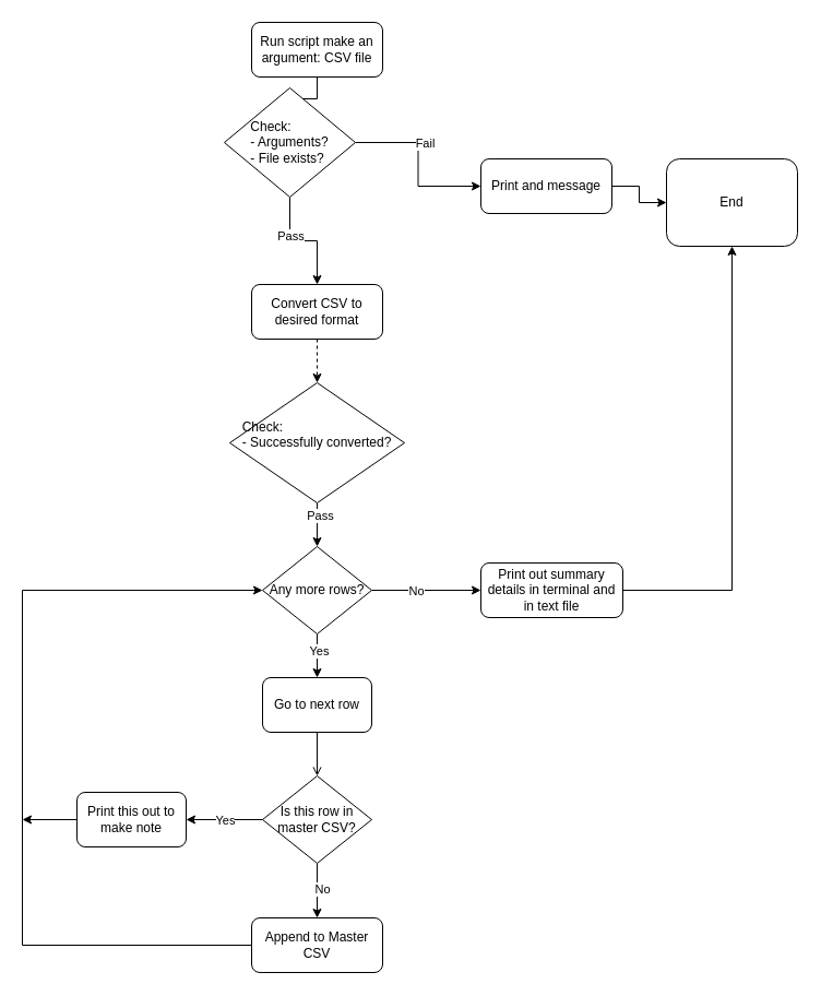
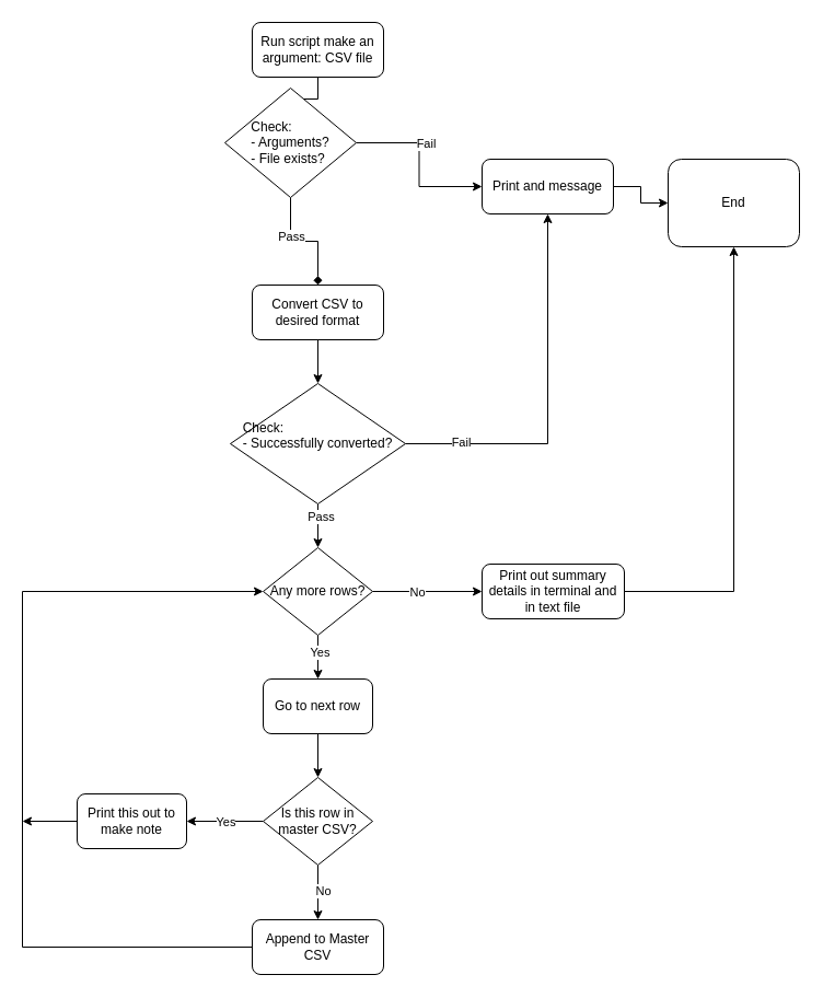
  <mxCell id="0" />
  <mxCell id="1" parent="0" />
  <mxCell id="2" value="" style="rounded=0;html=1;jettySize=auto;orthogonalLoop=1;fontSize=11;endArrow=block;endFill=0;endSize=8;strokeWidth=1;shadow=0;labelBackgroundColor=none;edgeStyle=orthogonalEdgeStyle;entryX=0.5;entryY=0;entryDx=0;entryDy=0;" parent="1" source="3" target="12" edge="1"><mxGeometry relative="1" as="geometry"><mxPoint x="290" y="130" as="targetPoint" /></mxGeometry></mxCell>
  <mxCell id="3" value="Run script make an argument: CSV file" style="rounded=1;whiteSpace=wrap;html=1;fontSize=12;glass=0;strokeWidth=1;shadow=0;" parent="1" vertex="1"><mxGeometry x="230" y="20" width="120" height="50" as="geometry" /></mxCell>
- <mxCell id="4" style="edgeStyle=orthogonalEdgeStyle;rounded=0;orthogonalLoop=1;jettySize=auto;html=1;entryX=0.5;entryY=0;entryDx=0;entryDy=0;dashed=1;" edge="1" parent="1" source="5" target="19"><mxGeometry relative="1" as="geometry" /></mxCell>
+ <mxCell id="4" style="edgeStyle=orthogonalEdgeStyle;rounded=0;orthogonalLoop=1;jettySize=auto;html=1;entryX=0.5;entryY=0;entryDx=0;entryDy=0;" edge="1" parent="1" source="5" target="19"><mxGeometry relative="1" as="geometry" /></mxCell>
  <mxCell id="5" value="Convert CSV to desired format" style="rounded=1;whiteSpace=wrap;html=1;fontSize=12;glass=0;strokeWidth=1;shadow=0;" vertex="1" parent="1"><mxGeometry x="230" y="260" width="120" height="50" as="geometry" /></mxCell>
- <mxCell id="6" style="edgeStyle=orthogonalEdgeStyle;rounded=0;orthogonalLoop=1;jettySize=auto;html=1;entryX=0.5;entryY=0;entryDx=0;entryDy=0;endArrow=open;" edge="1" parent="1" source="7" target="23"><mxGeometry relative="1" as="geometry" /></mxCell>
+ <mxCell id="6" style="edgeStyle=orthogonalEdgeStyle;rounded=0;orthogonalLoop=1;jettySize=auto;html=1;entryX=0.5;entryY=0;entryDx=0;entryDy=0;" edge="1" parent="1" source="7" target="23"><mxGeometry relative="1" as="geometry" /></mxCell>
  <mxCell id="7" value="Go to next row" style="rounded=1;whiteSpace=wrap;html=1;fontSize=12;glass=0;strokeWidth=1;shadow=0;" vertex="1" parent="1"><mxGeometry x="240" y="620" width="100" height="50" as="geometry" /></mxCell>
  <mxCell id="8" style="edgeStyle=orthogonalEdgeStyle;rounded=0;orthogonalLoop=1;jettySize=auto;html=1;entryX=0;entryY=0.5;entryDx=0;entryDy=0;" edge="1" parent="1" source="12" target="14"><mxGeometry relative="1" as="geometry" /></mxCell>
  <mxCell id="9" value="Fail" style="edgeLabel;html=1;align=center;verticalAlign=middle;resizable=0;points=[];" vertex="1" connectable="0" parent="8"><mxGeometry x="-0.302" y="3" relative="1" as="geometry"><mxPoint x="9" y="3" as="offset" /></mxGeometry></mxCell>
- <mxCell id="10" style="edgeStyle=orthogonalEdgeStyle;rounded=0;orthogonalLoop=1;jettySize=auto;html=1;" edge="1" parent="1" source="12" target="5"><mxGeometry relative="1" as="geometry" /></mxCell>
+ <mxCell id="10" style="edgeStyle=orthogonalEdgeStyle;rounded=0;orthogonalLoop=1;jettySize=auto;html=1;endArrow=diamond;" edge="1" parent="1" source="12" target="5"><mxGeometry relative="1" as="geometry" /></mxCell>
  <mxCell id="11" value="Pass" style="edgeLabel;html=1;align=center;verticalAlign=middle;resizable=0;points=[];" vertex="1" connectable="0" parent="10"><mxGeometry x="-0.339" relative="1" as="geometry"><mxPoint as="offset" /></mxGeometry></mxCell>
  <mxCell id="12" value="&lt;div style=&quot;text-align: left;&quot;&gt;&lt;span style=&quot;background-color: initial;&quot;&gt;Check:&lt;/span&gt;&lt;/div&gt;&lt;div style=&quot;text-align: left;&quot;&gt;&lt;span style=&quot;background-color: initial;&quot;&gt;- Arguments?&lt;/span&gt;&lt;/div&gt;&lt;div style=&quot;text-align: left;&quot;&gt;&lt;span style=&quot;background-color: initial;&quot;&gt;- File exists?&lt;/span&gt;&lt;/div&gt;" style="rhombus;whiteSpace=wrap;html=1;" vertex="1" parent="1"><mxGeometry x="205" y="80" width="120" height="100" as="geometry" /></mxCell>
  <mxCell id="13" style="edgeStyle=orthogonalEdgeStyle;rounded=0;orthogonalLoop=1;jettySize=auto;html=1;entryX=0;entryY=0.5;entryDx=0;entryDy=0;" edge="1" parent="1" source="14" target="35"><mxGeometry relative="1" as="geometry" /></mxCell>
  <mxCell id="14" value="Print and message" style="rounded=1;whiteSpace=wrap;html=1;fontSize=12;glass=0;strokeWidth=1;shadow=0;" vertex="1" parent="1"><mxGeometry x="440" y="145" width="120" height="50" as="geometry" /></mxCell>
+ <mxCell id="15" style="edgeStyle=orthogonalEdgeStyle;rounded=0;orthogonalLoop=1;jettySize=auto;html=1;entryX=0.5;entryY=1;entryDx=0;entryDy=0;" edge="1" parent="1" source="19" target="14"><mxGeometry relative="1" as="geometry" /></mxCell>
+ <mxCell id="16" value="Fail" style="edgeLabel;html=1;align=center;verticalAlign=middle;resizable=0;points=[];" vertex="1" connectable="0" parent="15"><mxGeometry x="-0.708" y="2" relative="1" as="geometry"><mxPoint as="offset" /></mxGeometry></mxCell>
  <mxCell id="17" style="edgeStyle=orthogonalEdgeStyle;rounded=0;orthogonalLoop=1;jettySize=auto;html=1;entryX=0.5;entryY=0;entryDx=0;entryDy=0;" edge="1" parent="1" source="19" target="30"><mxGeometry relative="1" as="geometry" /></mxCell>
  <mxCell id="18" value="Pass" style="edgeLabel;html=1;align=center;verticalAlign=middle;resizable=0;points=[];" vertex="1" connectable="0" parent="17"><mxGeometry x="-0.433" y="2" relative="1" as="geometry"><mxPoint as="offset" /></mxGeometry></mxCell>
  <mxCell id="19" value="&lt;div style=&quot;text-align: left;&quot;&gt;Check:&lt;/div&gt;&lt;div style=&quot;text-align: left;&quot;&gt;- Successfully converted?&lt;/div&gt;&lt;div style=&quot;text-align: left;&quot;&gt;&lt;br&gt;&lt;/div&gt;" style="rhombus;whiteSpace=wrap;html=1;" vertex="1" parent="1"><mxGeometry x="210" y="350" width="160" height="110" as="geometry" /></mxCell>
  <mxCell id="20" style="edgeStyle=orthogonalEdgeStyle;rounded=0;orthogonalLoop=1;jettySize=auto;html=1;entryX=0.5;entryY=0;entryDx=0;entryDy=0;" edge="1" parent="1" source="23" target="25"><mxGeometry relative="1" as="geometry" /></mxCell>
  <mxCell id="21" value="No" style="edgeLabel;html=1;align=center;verticalAlign=middle;resizable=0;points=[];" vertex="1" connectable="0" parent="20"><mxGeometry x="-0.099" y="4" relative="1" as="geometry"><mxPoint as="offset" /></mxGeometry></mxCell>
  <mxCell id="22" value="Yes" style="edgeStyle=orthogonalEdgeStyle;rounded=0;orthogonalLoop=1;jettySize=auto;html=1;" edge="1" parent="1" source="23"><mxGeometry relative="1" as="geometry"><mxPoint x="170" y="750" as="targetPoint" /></mxGeometry></mxCell>
  <mxCell id="23" value="Is this row in master CSV?" style="rhombus;whiteSpace=wrap;html=1;" vertex="1" parent="1"><mxGeometry x="240" y="710" width="100" height="80" as="geometry" /></mxCell>
  <mxCell id="24" style="edgeStyle=orthogonalEdgeStyle;rounded=0;orthogonalLoop=1;jettySize=auto;html=1;entryX=0;entryY=0.5;entryDx=0;entryDy=0;" edge="1" parent="1" source="25" target="30"><mxGeometry relative="1" as="geometry"><Array as="points"><mxPoint x="20" y="865" /><mxPoint x="20" y="540" /></Array></mxGeometry></mxCell>
  <mxCell id="25" value="Append to Master CSV" style="rounded=1;whiteSpace=wrap;html=1;fontSize=12;glass=0;strokeWidth=1;shadow=0;" vertex="1" parent="1"><mxGeometry x="230" y="840" width="120" height="50" as="geometry" /></mxCell>
  <mxCell id="26" style="edgeStyle=orthogonalEdgeStyle;rounded=0;orthogonalLoop=1;jettySize=auto;html=1;entryX=0.5;entryY=0;entryDx=0;entryDy=0;" edge="1" parent="1" source="30" target="7"><mxGeometry relative="1" as="geometry" /></mxCell>
  <mxCell id="27" value="Yes" style="edgeLabel;html=1;align=center;verticalAlign=middle;resizable=0;points=[];" vertex="1" connectable="0" parent="26"><mxGeometry x="-0.245" y="1" relative="1" as="geometry"><mxPoint as="offset" /></mxGeometry></mxCell>
  <mxCell id="28" style="edgeStyle=orthogonalEdgeStyle;rounded=0;orthogonalLoop=1;jettySize=auto;html=1;entryX=0;entryY=0.5;entryDx=0;entryDy=0;" edge="1" parent="1" source="30" target="32"><mxGeometry relative="1" as="geometry" /></mxCell>
  <mxCell id="29" value="No" style="edgeLabel;html=1;align=center;verticalAlign=middle;resizable=0;points=[];" vertex="1" connectable="0" parent="28"><mxGeometry x="0.393" y="-3" relative="1" as="geometry"><mxPoint x="-30" y="-3" as="offset" /></mxGeometry></mxCell>
  <mxCell id="30" value="Any more rows?" style="rhombus;whiteSpace=wrap;html=1;" vertex="1" parent="1"><mxGeometry x="240" y="500" width="100" height="80" as="geometry" /></mxCell>
  <mxCell id="31" style="edgeStyle=orthogonalEdgeStyle;rounded=0;orthogonalLoop=1;jettySize=auto;html=1;entryX=0.5;entryY=1;entryDx=0;entryDy=0;" edge="1" parent="1" source="32" target="35"><mxGeometry relative="1" as="geometry" /></mxCell>
  <mxCell id="32" value="Print out summary details in terminal and in text file" style="rounded=1;whiteSpace=wrap;html=1;fontSize=12;glass=0;strokeWidth=1;shadow=0;" vertex="1" parent="1"><mxGeometry x="440" y="515" width="130" height="50" as="geometry" /></mxCell>
  <mxCell id="33" style="edgeStyle=orthogonalEdgeStyle;rounded=0;orthogonalLoop=1;jettySize=auto;html=1;" edge="1" parent="1" source="34"><mxGeometry relative="1" as="geometry"><mxPoint x="20" y="750" as="targetPoint" /></mxGeometry></mxCell>
  <mxCell id="34" value="Print this out to make note" style="rounded=1;whiteSpace=wrap;html=1;fontSize=12;glass=0;strokeWidth=1;shadow=0;" vertex="1" parent="1"><mxGeometry y="725" width="100" height="50" as="geometry" x="70" /></mxCell>
  <mxCell id="35" value="End" style="rounded=1;whiteSpace=wrap;html=1;fontSize=12;glass=0;strokeWidth=1;shadow=0;" vertex="1" parent="1"><mxGeometry x="610" y="145" width="120" height="80" as="geometry" /></mxCell>
